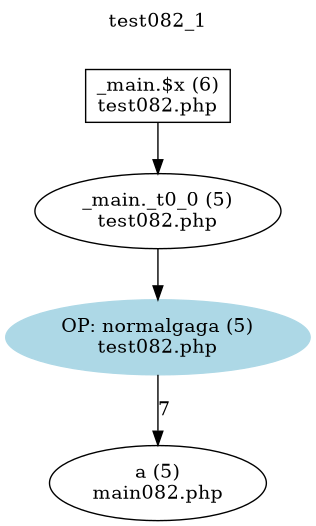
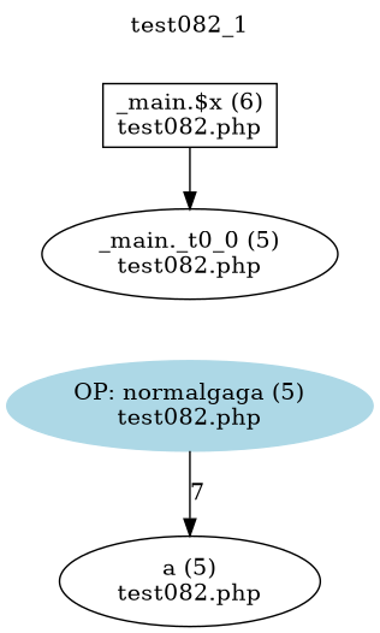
  digraph {
    label=test082_1
    labelloc=t
    node [shape=ellipse]
    n1 [label="_main.$x (6)\ntest082.php" shape=box]
    n2 [label="_main._t0_0 (5)\ntest082.php"]
    n3 [color=lightblue label="OP: normalgaga (5)\ntest082.php" style=filled]
-   n4 [label="a (5)\nmain082.php"]
+   n4 [label="a (5)\ntest082.php"]
    n1 -> n2
-   n2 -> n3
    n3 -> n4 [label=7]
  }
